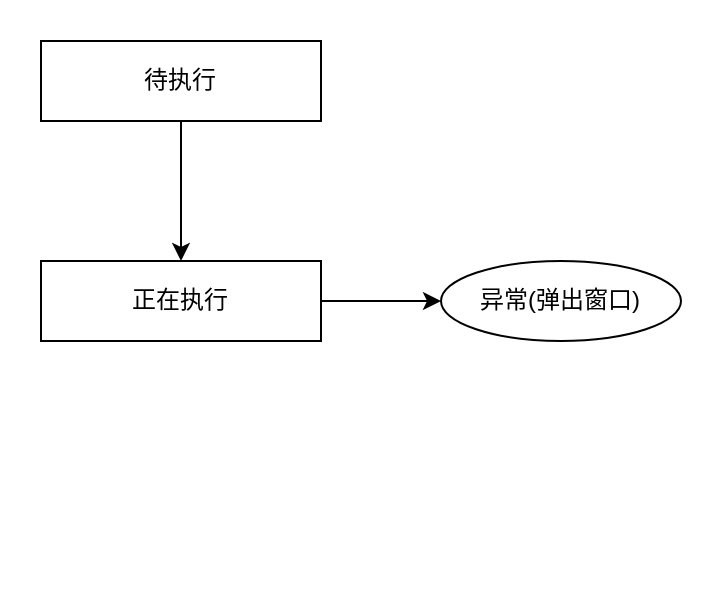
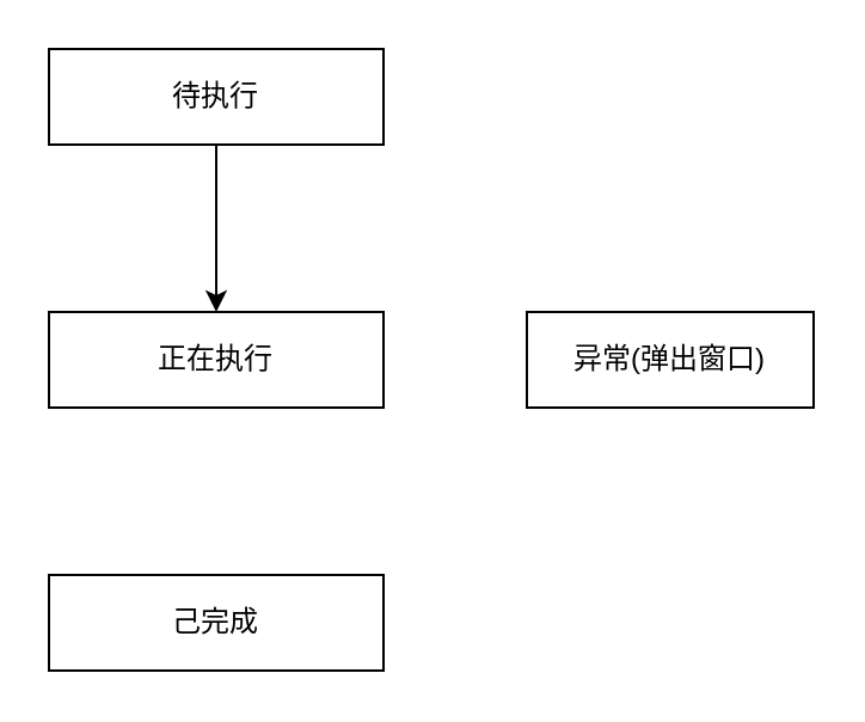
  <mxCell id="0" />
  <mxCell id="1" parent="0" />
  <mxCell id="2" value="" style="edgeStyle=orthogonalEdgeStyle;rounded=0;orthogonalLoop=1;jettySize=auto;html=1;" edge="1" parent="1" source="3" target="5"><mxGeometry relative="1" as="geometry" /></mxCell>
  <mxCell id="3" value="待执行" style="rounded=0;whiteSpace=wrap;html=1;" vertex="1" parent="1"><mxGeometry x="20" y="20" width="140" height="40" as="geometry" /></mxCell>
- <mxCell id="4" value="" style="edgeStyle=orthogonalEdgeStyle;rounded=0;orthogonalLoop=1;jettySize=auto;html=1;" edge="1" parent="1" source="5" target="6"><mxGeometry relative="1" as="geometry" /></mxCell>
  <mxCell id="5" value="正在执行" style="rounded=0;whiteSpace=wrap;html=1;" vertex="1" parent="1"><mxGeometry x="20" y="130" width="140" height="40" as="geometry" /></mxCell>
- <mxCell id="6" value="异常(弹出窗口)" style="ellipse;whiteSpace=wrap;html=1;" vertex="1" parent="1"><mxGeometry x="220" y="130" width="120" height="40" as="geometry" /></mxCell>
+ <mxCell id="6" value="异常(弹出窗口)" style="rounded=0;whiteSpace=wrap;html=1;" vertex="1" parent="1"><mxGeometry x="220" y="130" width="120" height="40" as="geometry" /></mxCell>
+ <mxCell id="7" value="己完成" style="rounded=0;whiteSpace=wrap;html=1;" vertex="1" parent="1"><mxGeometry x="20" y="240" width="140" height="40" as="geometry" /></mxCell>
